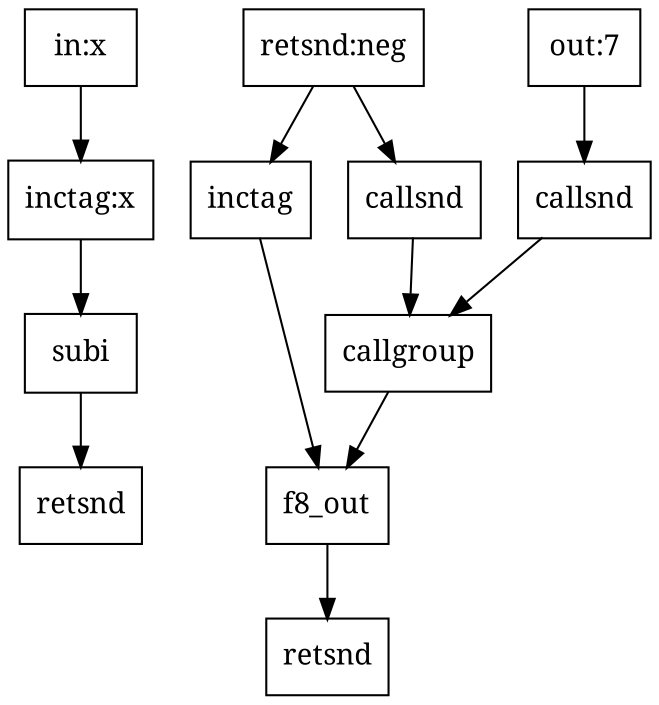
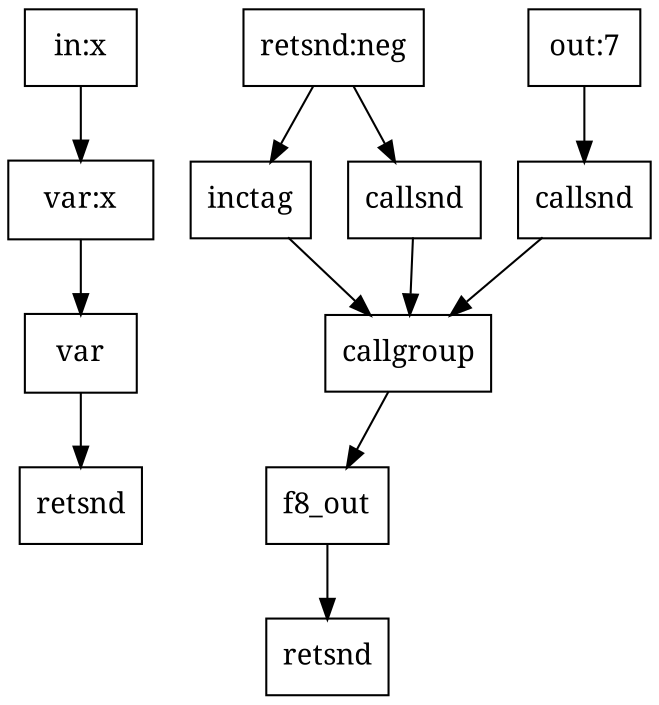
  digraph {
    fontname="Noto Serif"
    node [fontname="Noto Serif" shape=record]
    edge [fontname="Noto Serif"]
    n1 [label="in:x"]
-   n2 [label="inctag:x"]
-   n3 [label=subi]
+   n2 [label="var:x"]
+   n3 [label=var]
    n4 [label=retsnd]
    n5 [label="retsnd:neg"]
    n6 [label=inctag]
    n7 [label=callsnd]
    n8 [label=callgroup]
    n9 [label="out:7"]
    n10 [label=callsnd]
    n11 [label=f8_out]
    n12 [label=retsnd]
    n1 -> n2
    n2 -> n3
    n3 -> n4
    n5 -> n6
    n5 -> n7
-   n6 -> n11
+   n6 -> n8
    n7 -> n8
    n8 -> n11
    n9 -> n10
    n10 -> n8
    n11 -> n12
  }
